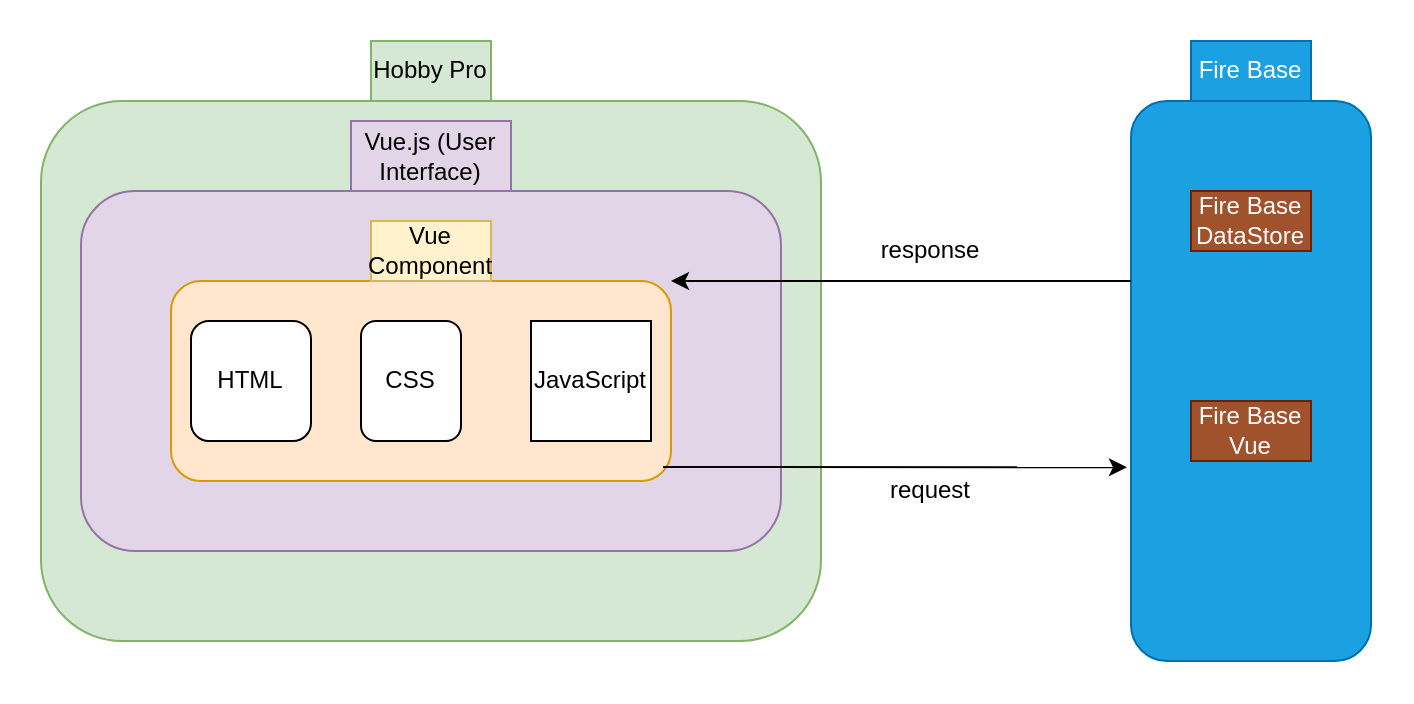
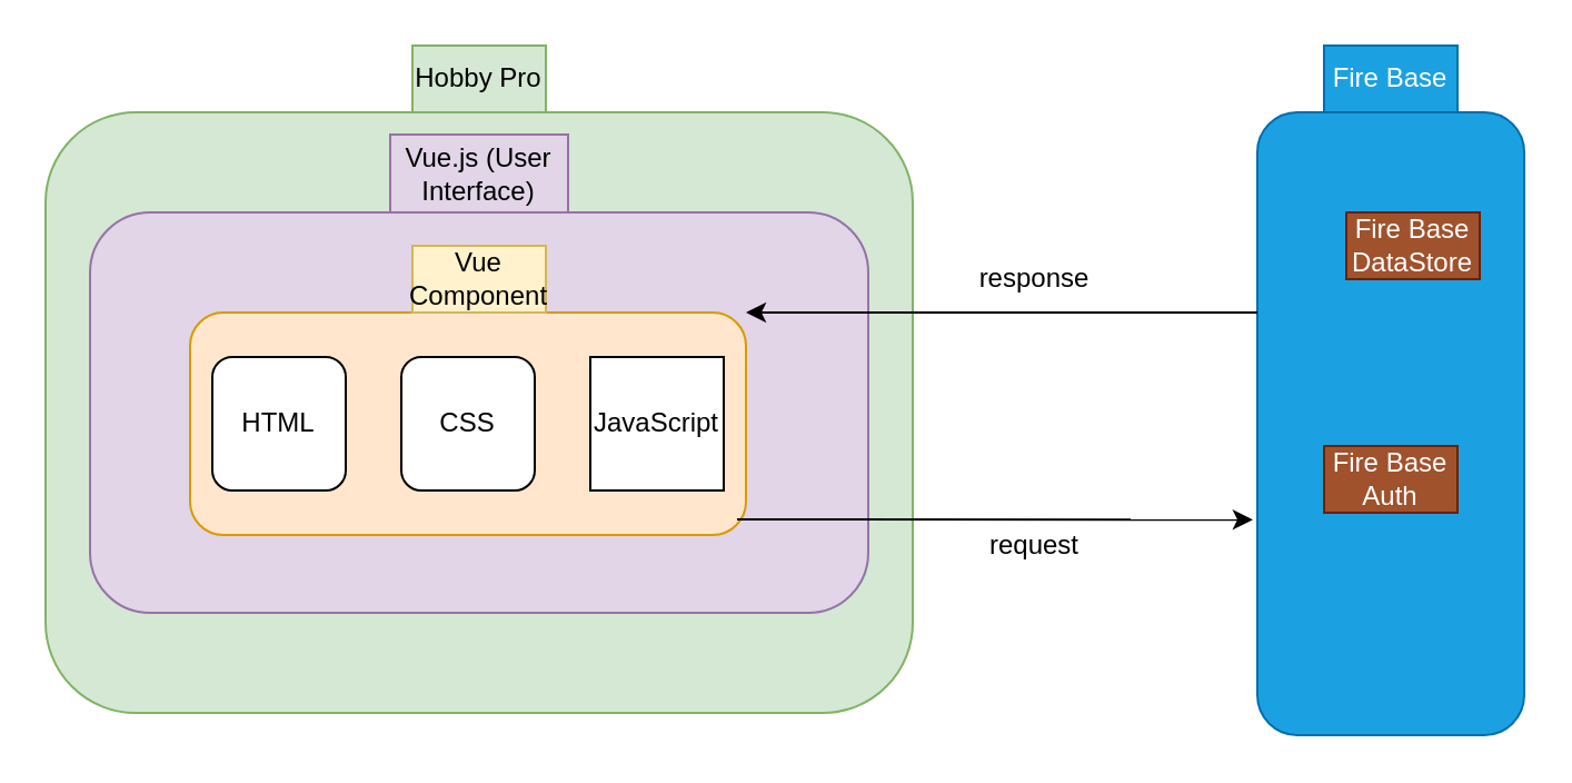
  <mxCell id="0" />
  <mxCell id="1" parent="0" />
  <mxCell id="2" value="" style="rounded=1;whiteSpace=wrap;html=1;fillColor=#d5e8d4;strokeColor=#82b366;" vertex="1" parent="1"><mxGeometry x="20" y="50" width="390" height="270" as="geometry" /></mxCell>
  <mxCell id="3" value="Hobby Pro" style="text;html=1;align=center;verticalAlign=middle;whiteSpace=wrap;rounded=0;fillColor=#d5e8d4;strokeColor=#82b366;" vertex="1" parent="1"><mxGeometry x="185" y="20" width="60" height="30" as="geometry" /></mxCell>
  <mxCell id="4" value="" style="rounded=1;whiteSpace=wrap;html=1;fillColor=#e1d5e7;strokeColor=#9673a6;" vertex="1" parent="1"><mxGeometry x="40" y="95" width="350" height="180" as="geometry" /></mxCell>
  <mxCell id="5" value="Vue.js (User Interface)" style="text;html=1;align=center;verticalAlign=middle;whiteSpace=wrap;rounded=0;fillColor=#e1d5e7;strokeColor=#9673a6;" vertex="1" parent="1"><mxGeometry x="175" y="60" width="80" height="35" as="geometry" /></mxCell>
  <mxCell id="6" value="" style="rounded=1;whiteSpace=wrap;html=1;fillColor=#ffe6cc;strokeColor=#d79b00;" vertex="1" parent="1"><mxGeometry x="85" y="140" width="250" height="100" as="geometry" /></mxCell>
  <mxCell id="7" value="Vue Component" style="text;html=1;align=center;verticalAlign=middle;whiteSpace=wrap;rounded=0;fillColor=#fff2cc;strokeColor=#d6b656;" vertex="1" parent="1"><mxGeometry x="185" y="110" width="60" height="30" as="geometry" /></mxCell>
  <mxCell id="8" value="HTML" style="rounded=1;whiteSpace=wrap;html=1;" vertex="1" parent="1"><mxGeometry x="95" y="160" width="60" height="60" as="geometry" /></mxCell>
- <mxCell id="9" value="CSS" style="rounded=1;whiteSpace=wrap;html=1;" vertex="1" parent="1"><mxGeometry x="180" y="160" width="50" height="60" as="geometry" /></mxCell>
+ <mxCell id="9" value="CSS" style="rounded=1;whiteSpace=wrap;html=1;" vertex="1" parent="1"><mxGeometry x="180" y="160" width="60" height="60" as="geometry" /></mxCell>
  <mxCell id="10" value="JavaScript" style="whiteSpace=wrap;html=1;rounded=0;" vertex="1" parent="1"><mxGeometry x="265" y="160" width="60" height="60" as="geometry" /></mxCell>
  <mxCell id="11" value="" style="endArrow=classic;html=1;rounded=0;exitX=0.984;exitY=0.93;exitDx=0;exitDy=0;exitPerimeter=0;entryX=-0.017;entryY=0.654;entryDx=0;entryDy=0;entryPerimeter=0;" edge="1" parent="1" source="6" target="12"><mxGeometry width="50" height="50" relative="1" as="geometry"><mxPoint x="395" y="180" as="sourcePoint" /><mxPoint x="515" y="202.186" as="targetPoint" /></mxGeometry></mxCell>
  <mxCell id="12" value="" style="rounded=1;whiteSpace=wrap;html=1;fillColor=#1ba1e2;fontColor=#ffffff;strokeColor=#006EAF;" vertex="1" parent="1"><mxGeometry x="565" y="50" width="120" height="280" as="geometry" /></mxCell>
  <mxCell id="13" value="Fire Base" style="text;html=1;align=center;verticalAlign=middle;whiteSpace=wrap;rounded=0;fillColor=#1ba1e2;fontColor=#ffffff;strokeColor=#006EAF;" vertex="1" parent="1"><mxGeometry x="595" y="20" width="60" height="30" as="geometry" /></mxCell>
- <mxCell id="14" value="Fire Base DataStore" style="text;html=1;align=center;verticalAlign=middle;whiteSpace=wrap;rounded=0;fillColor=#a0522d;fontColor=#ffffff;strokeColor=#6D1F00;" vertex="1" parent="1"><mxGeometry x="595" y="95" width="60" height="30" as="geometry" /></mxCell>
- <mxCell id="15" value="Fire Base&lt;br&gt;Vue" style="text;html=1;align=center;verticalAlign=middle;whiteSpace=wrap;rounded=0;fillColor=#a0522d;fontColor=#ffffff;strokeColor=#6D1F00;" vertex="1" parent="1"><mxGeometry x="595" y="200" width="60" height="30" as="geometry" /></mxCell>
+ <mxCell id="14" value="Fire Base DataStore" style="text;html=1;align=center;verticalAlign=middle;whiteSpace=wrap;rounded=0;fillColor=#a0522d;fontColor=#ffffff;strokeColor=#6D1F00;" vertex="1" parent="1"><mxGeometry x="605" y="95" width="60" height="30" as="geometry" /></mxCell>
+ <mxCell id="15" value="Fire Base&lt;br&gt;Auth" style="text;html=1;align=center;verticalAlign=middle;whiteSpace=wrap;rounded=0;fillColor=#a0522d;fontColor=#ffffff;strokeColor=#6D1F00;" vertex="1" parent="1"><mxGeometry x="595" y="200" width="60" height="30" as="geometry" /></mxCell>
  <mxCell id="16" value="" style="endArrow=classic;html=1;rounded=0;entryX=1;entryY=0;entryDx=0;entryDy=0;" edge="1" parent="1" target="6"><mxGeometry width="50" height="50" relative="1" as="geometry"><mxPoint x="565" y="140" as="sourcePoint" /><mxPoint x="455" y="70" as="targetPoint" /></mxGeometry></mxCell>
  <mxCell id="17" value="response" style="text;html=1;align=center;verticalAlign=middle;whiteSpace=wrap;rounded=0;" vertex="1" parent="1"><mxGeometry x="435" y="110" width="60" height="30" as="geometry" /></mxCell>
  <mxCell id="18" value="request" style="text;html=1;align=center;verticalAlign=middle;whiteSpace=wrap;rounded=0;" vertex="1" parent="1"><mxGeometry x="435" y="230" width="60" height="30" as="geometry" /></mxCell>
